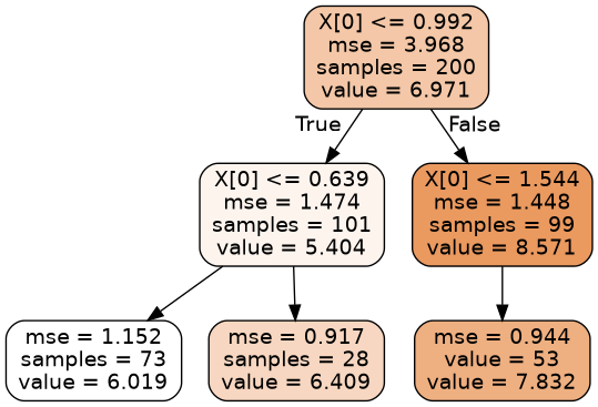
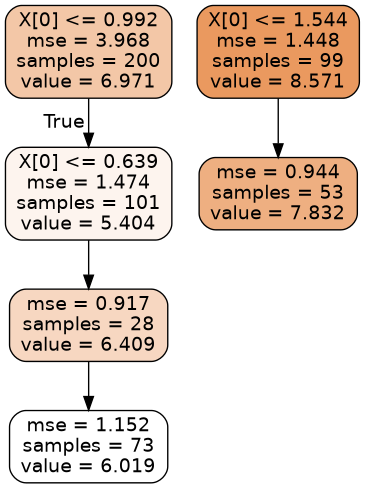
  digraph {
    node [color=black fontname=helvetica shape=box style="filled, rounded"]
    edge [fontname=helvetica]
    n1 [fillcolor="#f3c7a7" label="X[0] <= 0.992\nmse = 3.968\nsamples = 200\nvalue = 6.971"]
    n2 [fillcolor="#fdf4ee" label="X[0] <= 0.639\nmse = 1.474\nsamples = 101\nvalue = 5.404"]
    n3 [fillcolor="#ea995f" label="X[0] <= 1.544\nmse = 1.448\nsamples = 99\nvalue = 8.571"]
    n4 [fillcolor="#ffffff" label="mse = 1.152\nsamples = 73\nvalue = 6.019"]
    n5 [fillcolor="#f7d7c1" label="mse = 0.917\nsamples = 28\nvalue = 6.409"]
-   n6 [fillcolor="#eeaf81" label="mse = 0.944\nvalue = 53\nvalue = 7.832"]
+   n6 [fillcolor="#eeaf81" label="mse = 0.944\nsamples = 53\nvalue = 7.832"]
    n1 -> n2 [headlabel=True labelangle=45 labeldistance=2.5]
-   n1 -> n3 [headlabel=False labelangle=-45 labeldistance=2.5]
-   n2 -> n4
+   n5 -> n4
    n2 -> n5
    n3 -> n6
  }
